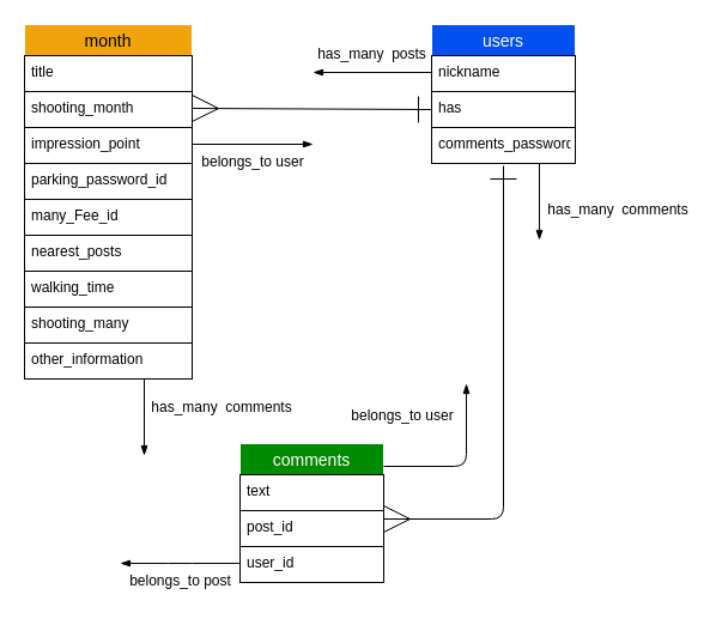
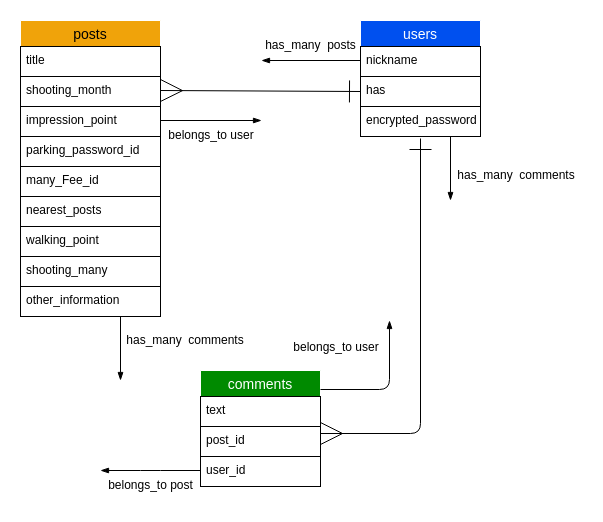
  <mxCell id="0" />
  <mxCell id="1" parent="0" />
  <mxCell id="2" value="users" style="swimlane;fontStyle=0;childLayout=stackLayout;horizontal=1;startSize=26;horizontalStack=0;resizeParent=1;resizeParentMax=0;resizeLast=0;collapsible=1;marginBottom=0;align=center;fontSize=14;fillColor=#0050ef;strokeColor=#FFFFFF;fontColor=#ffffff;" parent="1" vertex="1"><mxGeometry x="360" y="20" width="120" height="116" as="geometry"><mxRectangle x="480" y="280" width="70" height="26" as="alternateBounds" /></mxGeometry></mxCell>
  <mxCell id="3" value="nickname" style="text;strokeColor=default;fillColor=none;spacingLeft=4;spacingRight=4;overflow=hidden;rotatable=0;points=[[0,0.5],[1,0.5]];portConstraint=eastwest;fontSize=12;" parent="2" vertex="1"><mxGeometry y="26" width="120" height="30" as="geometry" /></mxCell>
  <mxCell id="4" value="has" style="text;strokeColor=default;fillColor=none;spacingLeft=4;spacingRight=4;overflow=hidden;rotatable=0;points=[[0,0.5],[1,0.5]];portConstraint=eastwest;fontSize=12;" parent="2" vertex="1"><mxGeometry y="56" width="120" height="30" as="geometry" /></mxCell>
- <mxCell id="5" value="comments_password " style="text;strokeColor=default;fillColor=none;spacingLeft=4;spacingRight=4;overflow=hidden;rotatable=0;points=[[0,0.5],[1,0.5]];portConstraint=eastwest;fontSize=12;" parent="2" vertex="1"><mxGeometry y="86" width="120" height="30" as="geometry" /></mxCell>
- <mxCell id="6" value="month" style="swimlane;fontStyle=0;childLayout=stackLayout;horizontal=1;startSize=26;horizontalStack=0;resizeParent=1;resizeParentMax=0;resizeLast=0;collapsible=1;marginBottom=0;align=center;fontSize=14;fillColor=#f0a30a;strokeColor=#FFFFFF;fontColor=#000000;" parent="1" vertex="1"><mxGeometry x="20" y="20" width="140" height="296" as="geometry"><mxRectangle x="40" y="180" width="70" height="26" as="alternateBounds" /></mxGeometry></mxCell>
+ <mxCell id="5" value="encrypted_password " style="text;strokeColor=default;fillColor=none;spacingLeft=4;spacingRight=4;overflow=hidden;rotatable=0;points=[[0,0.5],[1,0.5]];portConstraint=eastwest;fontSize=12;" parent="2" vertex="1"><mxGeometry y="86" width="120" height="30" as="geometry" /></mxCell>
+ <mxCell id="6" value="posts" style="swimlane;fontStyle=0;childLayout=stackLayout;horizontal=1;startSize=26;horizontalStack=0;resizeParent=1;resizeParentMax=0;resizeLast=0;collapsible=1;marginBottom=0;align=center;fontSize=14;fillColor=#f0a30a;strokeColor=#FFFFFF;fontColor=#000000;" parent="1" vertex="1"><mxGeometry x="20" y="20" width="140" height="296" as="geometry"><mxRectangle x="40" y="180" width="70" height="26" as="alternateBounds" /></mxGeometry></mxCell>
  <mxCell id="7" value="title" style="text;strokeColor=default;fillColor=none;spacingLeft=4;spacingRight=4;overflow=hidden;rotatable=0;points=[[0,0.5],[1,0.5]];portConstraint=eastwest;fontSize=12;" parent="6" vertex="1"><mxGeometry y="26" width="140" height="30" as="geometry" /></mxCell>
  <mxCell id="8" value="shooting_month" style="text;strokeColor=default;fillColor=none;spacingLeft=4;spacingRight=4;overflow=hidden;rotatable=0;points=[[0,0.5],[1,0.5]];portConstraint=eastwest;fontSize=12;" parent="6" vertex="1"><mxGeometry y="56" width="140" height="30" as="geometry" /></mxCell>
  <mxCell id="9" value="impression_point" style="text;strokeColor=default;fillColor=none;spacingLeft=4;spacingRight=4;overflow=hidden;rotatable=0;points=[[0,0.5],[1,0.5]];portConstraint=eastwest;fontSize=12;" parent="6" vertex="1"><mxGeometry y="86" width="140" height="30" as="geometry" /></mxCell>
  <mxCell id="10" value="parking_password_id" style="text;strokeColor=default;fillColor=none;spacingLeft=4;spacingRight=4;overflow=hidden;rotatable=0;points=[[0,0.5],[1,0.5]];portConstraint=eastwest;fontSize=12;" parent="6" vertex="1"><mxGeometry y="116" width="140" height="30" as="geometry" /></mxCell>
  <mxCell id="11" value="many_Fee_id" style="text;strokeColor=default;fillColor=none;spacingLeft=4;spacingRight=4;overflow=hidden;rotatable=0;points=[[0,0.5],[1,0.5]];portConstraint=eastwest;fontSize=12;" parent="6" vertex="1"><mxGeometry y="146" width="140" height="30" as="geometry" /></mxCell>
  <mxCell id="12" value="nearest_posts" style="text;strokeColor=default;fillColor=none;spacingLeft=4;spacingRight=4;overflow=hidden;rotatable=0;points=[[0,0.5],[1,0.5]];portConstraint=eastwest;fontSize=12;" parent="6" vertex="1"><mxGeometry y="176" width="140" height="30" as="geometry" /></mxCell>
- <mxCell id="13" value="walking_time" style="text;strokeColor=default;fillColor=none;spacingLeft=4;spacingRight=4;overflow=hidden;rotatable=0;points=[[0,0.5],[1,0.5]];portConstraint=eastwest;fontSize=12;" parent="6" vertex="1"><mxGeometry y="206" width="140" height="30" as="geometry" /></mxCell>
+ <mxCell id="13" value="walking_point" style="text;strokeColor=default;fillColor=none;spacingLeft=4;spacingRight=4;overflow=hidden;rotatable=0;points=[[0,0.5],[1,0.5]];portConstraint=eastwest;fontSize=12;" parent="6" vertex="1"><mxGeometry y="206" width="140" height="30" as="geometry" /></mxCell>
  <mxCell id="14" value="shooting_many" style="text;strokeColor=default;fillColor=none;spacingLeft=4;spacingRight=4;overflow=hidden;rotatable=0;points=[[0,0.5],[1,0.5]];portConstraint=eastwest;fontSize=12;" parent="6" vertex="1"><mxGeometry y="236" width="140" height="30" as="geometry" /></mxCell>
  <mxCell id="15" value="other_information" style="text;strokeColor=default;fillColor=none;spacingLeft=4;spacingRight=4;overflow=hidden;rotatable=0;points=[[0,0.5],[1,0.5]];portConstraint=eastwest;fontSize=12;" parent="6" vertex="1"><mxGeometry y="266" width="140" height="30" as="geometry" /></mxCell>
  <mxCell id="16" value="comments" style="swimlane;fontStyle=0;childLayout=stackLayout;horizontal=1;startSize=26;horizontalStack=0;resizeParent=1;resizeParentMax=0;resizeLast=0;collapsible=1;marginBottom=0;align=center;fontSize=14;fillColor=#008a00;strokeColor=#FFFFFF;fontColor=#ffffff;" parent="1" vertex="1"><mxGeometry x="200" y="370" width="120" height="116" as="geometry" /></mxCell>
  <mxCell id="17" value="text" style="text;strokeColor=default;fillColor=none;spacingLeft=4;spacingRight=4;overflow=hidden;rotatable=0;points=[[0,0.5],[1,0.5]];portConstraint=eastwest;fontSize=12;" parent="16" vertex="1"><mxGeometry y="26" width="120" height="30" as="geometry" /></mxCell>
  <mxCell id="18" value="post_id" style="text;strokeColor=default;fillColor=none;spacingLeft=4;spacingRight=4;overflow=hidden;rotatable=0;points=[[0,0.5],[1,0.5]];portConstraint=eastwest;fontSize=12;" parent="16" vertex="1"><mxGeometry y="56" width="120" height="30" as="geometry" /></mxCell>
  <mxCell id="19" value="user_id" style="text;strokeColor=default;fillColor=none;spacingLeft=4;spacingRight=4;overflow=hidden;rotatable=0;points=[[0,0.5],[1,0.5]];portConstraint=eastwest;fontSize=12;" parent="16" vertex="1"><mxGeometry y="86" width="120" height="30" as="geometry" /></mxCell>
  <mxCell id="20" style="edgeStyle=none;html=1;strokeColor=default;endArrow=ERmany;endFill=0;endSize=20;startSize=20;startArrow=ERone;startFill=0;entryX=0;entryY=0.55;entryDx=0;entryDy=0;entryPerimeter=0;exitX=0;exitY=0.5;exitDx=0;exitDy=0;" parent="1" source="4" edge="1"><mxGeometry relative="1" as="geometry"><mxPoint x="320" y="90" as="sourcePoint" /><mxPoint x="160" y="90" as="targetPoint" /></mxGeometry></mxCell>
  <mxCell id="21" style="edgeStyle=none;html=1;strokeColor=default;endArrow=ERmany;endFill=0;endSize=20;startSize=20;startArrow=ERone;startFill=0;exitX=0.5;exitY=1.067;exitDx=0;exitDy=0;exitPerimeter=0;" parent="1" source="5" edge="1"><mxGeometry relative="1" as="geometry"><mxPoint x="400" y="197" as="sourcePoint" /><mxPoint x="320" y="433" as="targetPoint" /><Array as="points"><mxPoint x="420" y="433" /></Array></mxGeometry></mxCell>
  <mxCell id="22" value="" style="endArrow=blockThin;html=1;strokeWidth=1;targetPerimeterSpacing=0;endFill=1;entryX=0;entryY=1;entryDx=0;entryDy=0;" parent="1" target="24" edge="1"><mxGeometry width="50" height="50" relative="1" as="geometry"><mxPoint x="360" y="60" as="sourcePoint" /><mxPoint x="240" y="60" as="targetPoint" /></mxGeometry></mxCell>
  <mxCell id="23" value="" style="endArrow=blockThin;html=1;strokeWidth=1;targetPerimeterSpacing=0;endFill=1;" parent="1" edge="1"><mxGeometry width="50" height="50" relative="1" as="geometry"><mxPoint x="160" y="120" as="sourcePoint" /><mxPoint x="261" y="120" as="targetPoint" /><Array as="points" /></mxGeometry></mxCell>
  <mxCell id="24" value="has_many&amp;nbsp; posts" style="rounded=0;whiteSpace=wrap;html=1;strokeColor=none;fillColor=none;" parent="1" vertex="1"><mxGeometry x="261" y="30" width="99" height="30" as="geometry" /></mxCell>
  <mxCell id="25" value="belongs_to user" style="rounded=0;whiteSpace=wrap;html=1;strokeColor=none;fillColor=none;" parent="1" vertex="1"><mxGeometry x="161" y="120" width="100" height="30" as="geometry" /></mxCell>
  <mxCell id="26" value="has_many&amp;nbsp; comments" style="rounded=0;whiteSpace=wrap;html=1;strokeColor=none;fillColor=none;" parent="1" vertex="1"><mxGeometry x="451" y="160" width="130" height="30" as="geometry" /></mxCell>
  <mxCell id="27" value="" style="endArrow=blockThin;html=1;strokeWidth=1;targetPerimeterSpacing=0;endFill=1;" parent="1" edge="1"><mxGeometry width="50" height="50" relative="1" as="geometry"><mxPoint x="450" y="136" as="sourcePoint" /><mxPoint x="450" y="200" as="targetPoint" /></mxGeometry></mxCell>
  <mxCell id="28" value="" style="endArrow=blockThin;html=1;strokeWidth=1;targetPerimeterSpacing=0;endFill=1;" parent="1" edge="1"><mxGeometry width="50" height="50" relative="1" as="geometry"><mxPoint x="320" y="389" as="sourcePoint" /><mxPoint x="389" y="320" as="targetPoint" /><Array as="points"><mxPoint x="389" y="389" /></Array></mxGeometry></mxCell>
  <mxCell id="29" value="belongs_to user" style="rounded=0;whiteSpace=wrap;html=1;strokeColor=none;fillColor=none;" parent="1" vertex="1"><mxGeometry x="281" y="332" width="110" height="30" as="geometry" /></mxCell>
  <mxCell id="30" value="" style="endArrow=blockThin;html=1;strokeWidth=1;targetPerimeterSpacing=0;endFill=1;" parent="1" edge="1"><mxGeometry width="50" height="50" relative="1" as="geometry"><mxPoint x="120" y="316" as="sourcePoint" /><mxPoint x="120" y="380" as="targetPoint" /><Array as="points" /></mxGeometry></mxCell>
  <mxCell id="31" value="has_many&amp;nbsp; comments" style="rounded=0;whiteSpace=wrap;html=1;strokeColor=none;fillColor=none;" parent="1" vertex="1"><mxGeometry x="115" y="325" width="140" height="30" as="geometry" /></mxCell>
  <mxCell id="32" value="belongs_to post" style="rounded=0;whiteSpace=wrap;html=1;strokeColor=none;fillColor=none;" parent="1" vertex="1"><mxGeometry x="101" y="470" width="99" height="30" as="geometry" /></mxCell>
  <mxCell id="33" value="" style="endArrow=blockThin;html=1;strokeWidth=1;targetPerimeterSpacing=0;endFill=1;" parent="1" edge="1"><mxGeometry width="50" height="50" relative="1" as="geometry"><mxPoint x="200" y="470" as="sourcePoint" /><mxPoint x="100" y="470" as="targetPoint" /><Array as="points"><mxPoint x="150" y="470" /></Array></mxGeometry></mxCell>
